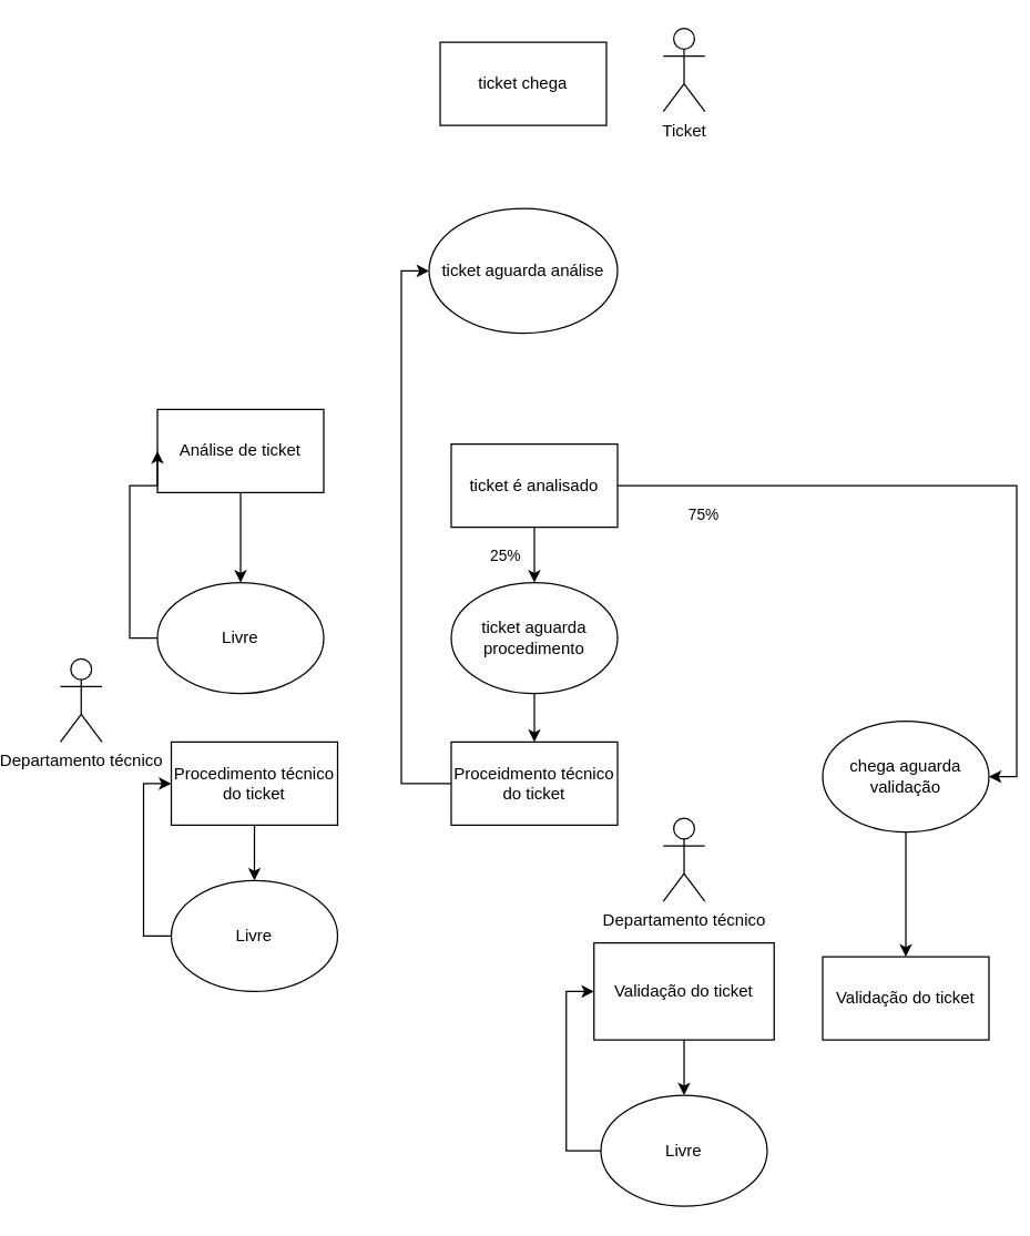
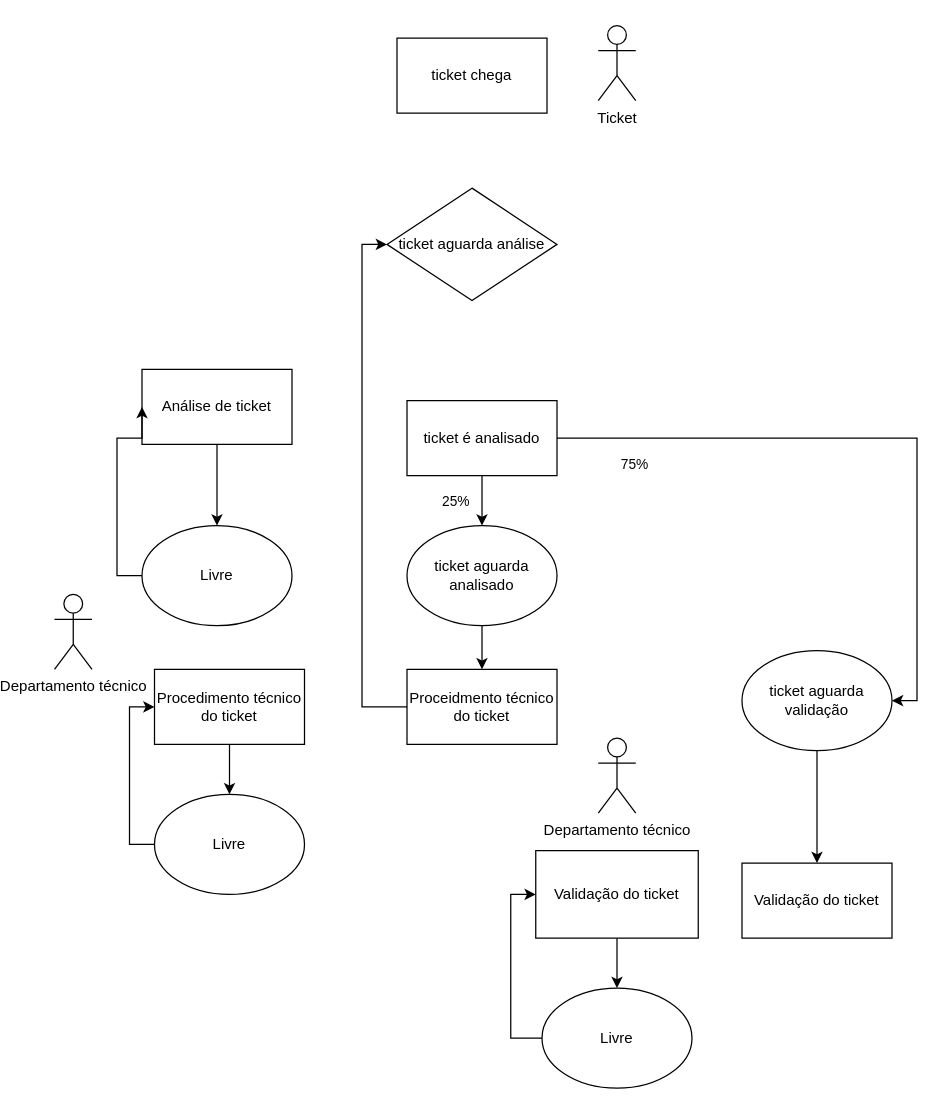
  <mxCell id="0" />
  <mxCell id="1" parent="0" />
  <mxCell id="2" value="ticket chega" style="rounded=0;whiteSpace=wrap;html=1;" vertex="1" parent="1"><mxGeometry x="294" y="30" width="120" height="60" as="geometry" /></mxCell>
- <mxCell id="3" value="ticket aguarda análise" style="ellipse;whiteSpace=wrap;html=1;" vertex="1" parent="1"><mxGeometry x="286" y="150" width="136" height="90" as="geometry" /></mxCell>
+ <mxCell id="3" value="ticket aguarda análise" style="rhombus;whiteSpace=wrap;html=1;" vertex="1" parent="1"><mxGeometry x="286" y="150" width="136" height="90" as="geometry" /></mxCell>
  <mxCell id="4" style="edgeStyle=orthogonalEdgeStyle;rounded=0;orthogonalLoop=1;jettySize=auto;html=1;entryX=0.5;entryY=0;entryDx=0;entryDy=0;" edge="1" parent="1" source="8" target="12"><mxGeometry relative="1" as="geometry" /></mxCell>
  <mxCell id="5" value="25%" style="edgeLabel;html=1;align=center;verticalAlign=middle;resizable=0;points=[];" vertex="1" connectable="0" parent="4"><mxGeometry x="-0.5" y="-1" relative="1" as="geometry"><mxPoint x="-21" y="10" as="offset" /></mxGeometry></mxCell>
  <mxCell id="6" style="edgeStyle=orthogonalEdgeStyle;rounded=0;orthogonalLoop=1;jettySize=auto;html=1;exitX=1;exitY=0.5;exitDx=0;exitDy=0;entryX=1;entryY=0.5;entryDx=0;entryDy=0;" edge="1" parent="1" source="8" target="17"><mxGeometry relative="1" as="geometry" /></mxCell>
  <mxCell id="7" value="75%" style="edgeLabel;html=1;align=center;verticalAlign=middle;resizable=0;points=[];" vertex="1" connectable="0" parent="6"><mxGeometry x="-0.765" relative="1" as="geometry"><mxPoint y="20" as="offset" /></mxGeometry></mxCell>
  <mxCell id="8" value="ticket é analisado" style="rounded=0;whiteSpace=wrap;html=1;" vertex="1" parent="1"><mxGeometry x="302" y="320" width="120" height="60" as="geometry" /></mxCell>
  <mxCell id="9" style="edgeStyle=orthogonalEdgeStyle;rounded=0;orthogonalLoop=1;jettySize=auto;html=1;" edge="1" parent="1" source="10" target="19"><mxGeometry relative="1" as="geometry" /></mxCell>
  <mxCell id="10" value="Análise de ticket" style="rounded=0;whiteSpace=wrap;html=1;" vertex="1" parent="1"><mxGeometry x="90" y="295" width="120" height="60" as="geometry" /></mxCell>
  <mxCell id="11" style="edgeStyle=orthogonalEdgeStyle;rounded=0;orthogonalLoop=1;jettySize=auto;html=1;exitX=0.5;exitY=1;exitDx=0;exitDy=0;entryX=0.5;entryY=0;entryDx=0;entryDy=0;" edge="1" parent="1" source="12" target="14"><mxGeometry relative="1" as="geometry" /></mxCell>
- <mxCell id="12" value="ticket aguarda procedimento" style="ellipse;whiteSpace=wrap;html=1;" vertex="1" parent="1"><mxGeometry x="302" y="420" width="120" height="80" as="geometry" /></mxCell>
+ <mxCell id="12" value="ticket aguarda analisado" style="ellipse;whiteSpace=wrap;html=1;" vertex="1" parent="1"><mxGeometry x="302" y="420" width="120" height="80" as="geometry" /></mxCell>
  <mxCell id="13" style="edgeStyle=orthogonalEdgeStyle;rounded=0;orthogonalLoop=1;jettySize=auto;html=1;exitX=0;exitY=0.5;exitDx=0;exitDy=0;entryX=0;entryY=0.5;entryDx=0;entryDy=0;" edge="1" parent="1" source="14" target="3"><mxGeometry relative="1" as="geometry" /></mxCell>
  <mxCell id="14" value="Proceidmento técnico do ticket" style="rounded=0;whiteSpace=wrap;html=1;" vertex="1" parent="1"><mxGeometry x="302" y="535" width="120" height="60" as="geometry" /></mxCell>
  <mxCell id="15" value="Validação do ticket" style="rounded=0;whiteSpace=wrap;html=1;" vertex="1" parent="1"><mxGeometry x="570" y="690" width="120" height="60" as="geometry" /></mxCell>
  <mxCell id="16" style="edgeStyle=orthogonalEdgeStyle;rounded=0;orthogonalLoop=1;jettySize=auto;html=1;exitX=0.5;exitY=1;exitDx=0;exitDy=0;entryX=0.5;entryY=0;entryDx=0;entryDy=0;" edge="1" parent="1" source="17" target="15"><mxGeometry relative="1" as="geometry" /></mxCell>
- <mxCell id="17" value="chega aguarda validação" style="ellipse;whiteSpace=wrap;html=1;" vertex="1" parent="1"><mxGeometry x="570" y="520" width="120" height="80" as="geometry" /></mxCell>
+ <mxCell id="17" value="ticket aguarda validação" style="ellipse;whiteSpace=wrap;html=1;" vertex="1" parent="1"><mxGeometry x="570" y="520" width="120" height="80" as="geometry" /></mxCell>
  <mxCell id="18" style="edgeStyle=orthogonalEdgeStyle;rounded=0;orthogonalLoop=1;jettySize=auto;html=1;entryX=0;entryY=0.5;entryDx=0;entryDy=0;exitX=0;exitY=0.5;exitDx=0;exitDy=0;" edge="1" parent="1" source="19" target="10"><mxGeometry relative="1" as="geometry"><Array as="points"><mxPoint x="70" y="460" /><mxPoint x="70" y="350" /></Array></mxGeometry></mxCell>
  <mxCell id="19" value="Livre" style="ellipse;whiteSpace=wrap;html=1;" vertex="1" parent="1"><mxGeometry x="90" y="420" width="120" height="80" as="geometry" /></mxCell>
  <mxCell id="20" style="edgeStyle=orthogonalEdgeStyle;rounded=0;orthogonalLoop=1;jettySize=auto;html=1;" edge="1" parent="1" source="21" target="23"><mxGeometry relative="1" as="geometry" /></mxCell>
  <mxCell id="21" value="Procedimento técnico do ticket" style="rounded=0;whiteSpace=wrap;html=1;" vertex="1" parent="1"><mxGeometry x="100" y="535" width="120" height="60" as="geometry" /></mxCell>
  <mxCell id="22" style="edgeStyle=orthogonalEdgeStyle;rounded=0;orthogonalLoop=1;jettySize=auto;html=1;entryX=0;entryY=0.5;entryDx=0;entryDy=0;exitX=0;exitY=0.5;exitDx=0;exitDy=0;" edge="1" parent="1" source="23" target="21"><mxGeometry relative="1" as="geometry"><Array as="points"><mxPoint x="80" y="675" /><mxPoint x="80" y="565" /></Array></mxGeometry></mxCell>
  <mxCell id="23" value="Livre" style="ellipse;whiteSpace=wrap;html=1;" vertex="1" parent="1"><mxGeometry x="100" y="635" width="120" height="80" as="geometry" /></mxCell>
  <mxCell id="24" style="edgeStyle=orthogonalEdgeStyle;rounded=0;orthogonalLoop=1;jettySize=auto;html=1;" edge="1" parent="1" source="25" target="27"><mxGeometry relative="1" as="geometry" /></mxCell>
  <mxCell id="25" value="Validação do ticket" style="rounded=0;whiteSpace=wrap;html=1;" vertex="1" parent="1"><mxGeometry x="405" y="680" width="130" height="70" as="geometry" /></mxCell>
  <mxCell id="26" style="edgeStyle=orthogonalEdgeStyle;rounded=0;orthogonalLoop=1;jettySize=auto;html=1;exitX=0;exitY=0.5;exitDx=0;exitDy=0;entryX=0;entryY=0.5;entryDx=0;entryDy=0;" edge="1" parent="1" source="27" target="25"><mxGeometry relative="1" as="geometry" /></mxCell>
  <mxCell id="27" value="Livre" style="ellipse;whiteSpace=wrap;html=1;" vertex="1" parent="1"><mxGeometry x="410" y="790" width="120" height="80" as="geometry" /></mxCell>
  <mxCell id="28" value="Ticket" style="shape=umlActor;verticalLabelPosition=bottom;verticalAlign=top;html=1;outlineConnect=0;" vertex="1" parent="1"><mxGeometry x="455" y="20" width="30" height="60" as="geometry" /></mxCell>
  <mxCell id="29" value="Departamento técnico" style="shape=umlActor;verticalLabelPosition=bottom;verticalAlign=top;html=1;outlineConnect=0;" vertex="1" parent="1"><mxGeometry x="20" y="475" width="30" height="60" as="geometry" /></mxCell>
  <mxCell id="30" value="Departamento técnico" style="shape=umlActor;verticalLabelPosition=bottom;verticalAlign=top;html=1;outlineConnect=0;" vertex="1" parent="1"><mxGeometry x="455" y="590" width="30" height="60" as="geometry" /></mxCell>
